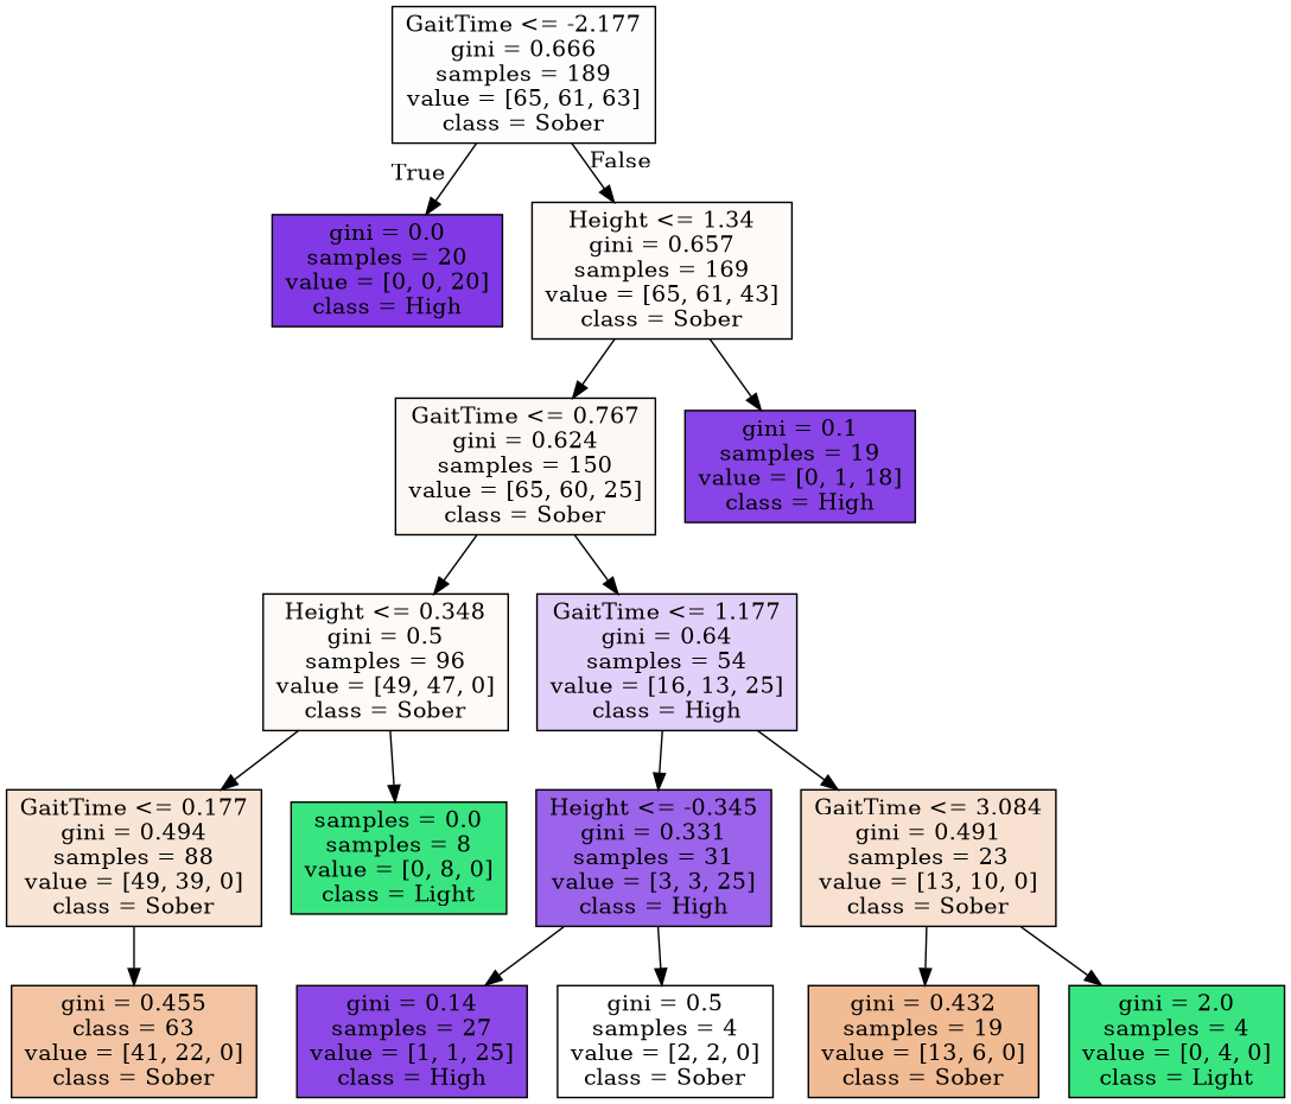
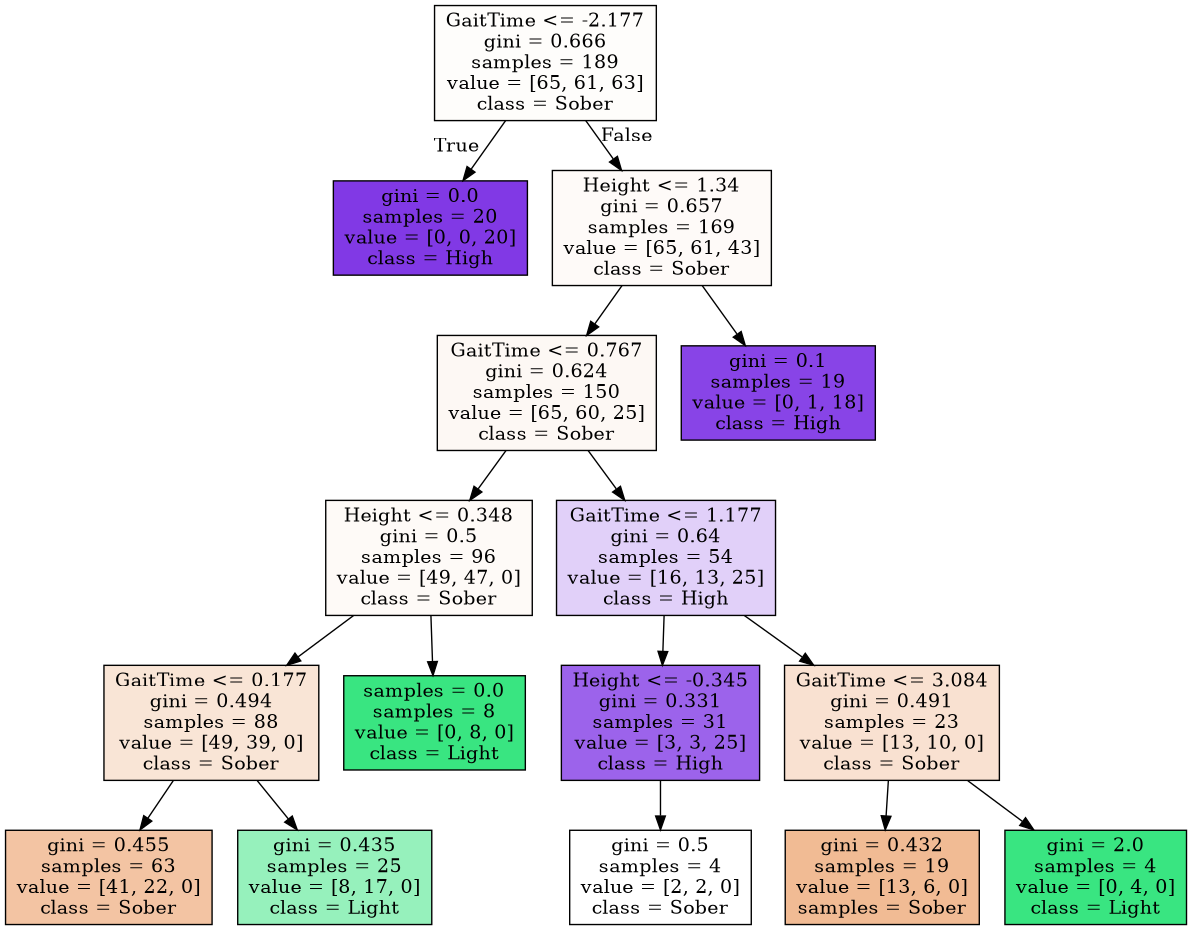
  digraph {
    node [color=black fillcolor="#39e581ff" shape=box style=filled]
    n1 [fillcolor="#e5813904" label="GaitTime <= -2.177\ngini = 0.666\nsamples = 189\nvalue = [65, 61, 63]\nclass = Sober"]
    n2 [fillcolor="#8139e5ff" label="gini = 0.0\nsamples = 20\nvalue = [0, 0, 20]\nclass = High"]
    n3 [fillcolor="#e5813909" label="Height <= 1.34\ngini = 0.657\nsamples = 169\nvalue = [65, 61, 43]\nclass = Sober"]
    n4 [fillcolor="#e581390e" label="GaitTime <= 0.767\ngini = 0.624\nsamples = 150\nvalue = [65, 60, 25]\nclass = Sober"]
    n5 [fillcolor="#8139e5f1" label="gini = 0.1\nsamples = 19\nvalue = [0, 1, 18]\nclass = High"]
    n6 [fillcolor="#e581390a" label="Height <= 0.348\ngini = 0.5\nsamples = 96\nvalue = [49, 47, 0]\nclass = Sober"]
    n7 [fillcolor="#8139e53c" label="GaitTime <= 1.177\ngini = 0.64\nsamples = 54\nvalue = [16, 13, 25]\nclass = High"]
    n8 [fillcolor="#e5813934" label="GaitTime <= 0.177\ngini = 0.494\nsamples = 88\nvalue = [49, 39, 0]\nclass = Sober"]
    n9 [label="samples = 0.0\nsamples = 8\nvalue = [0, 8, 0]\nclass = Light"]
    n10 [fillcolor="#8139e5c8" label="Height <= -0.345\ngini = 0.331\nsamples = 31\nvalue = [3, 3, 25]\nclass = High"]
    n11 [fillcolor="#e581393b" label="GaitTime <= 3.084\ngini = 0.491\nsamples = 23\nvalue = [13, 10, 0]\nclass = Sober"]
-   n12 [fillcolor="#e5813976" label="gini = 0.455\nclass = 63\nvalue = [41, 22, 0]\nclass = Sober"]
-   n14 [fillcolor="#8139e5eb" label="gini = 0.14\nsamples = 27\nvalue = [1, 1, 25]\nclass = High"]
+   n12 [fillcolor="#e5813976" label="gini = 0.455\nsamples = 63\nvalue = [41, 22, 0]\nclass = Sober"]
+   n13 [fillcolor="#39e58187" label="gini = 0.435\nsamples = 25\nvalue = [8, 17, 0]\nclass = Light"]
    n15 [fillcolor="#e5813900" label="gini = 0.5\nsamples = 4\nvalue = [2, 2, 0]\nclass = Sober"]
-   n16 [fillcolor="#e5813989" label="gini = 0.432\nsamples = 19\nvalue = [13, 6, 0]\nclass = Sober"]
+   n16 [fillcolor="#e5813989" label="gini = 0.432\nsamples = 19\nvalue = [13, 6, 0]\nsamples = Sober"]
    n17 [label="gini = 2.0\nsamples = 4\nvalue = [0, 4, 0]\nclass = Light"]
    n1 -> n2 [headlabel=True labelangle=45 labeldistance=2.5]
    n1 -> n3 [headlabel=False labelangle=-45 labeldistance=2.5]
    n3 -> n4
    n3 -> n5
    n4 -> n6
    n4 -> n7
    n6 -> n8
    n6 -> n9
    n7 -> n10
    n7 -> n11
    n8 -> n12
-   n10 -> n14
+   n8 -> n13
    n10 -> n15
    n11 -> n16
    n11 -> n17
  }
